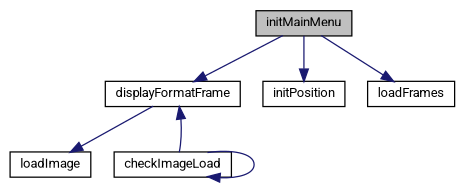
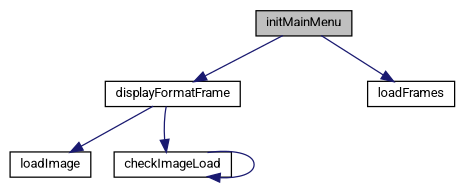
  digraph {
    fontname=Roboto
    rankdir=TB
    node [color=black fillcolor=white fontname=Roboto fontsize=10 shape=record style=filled]
    edge [color=midnightblue fontname=Roboto fontsize=10 labelfontname=Roboto labelfontsize=10 style=solid]
    n1 [fillcolor=grey75 fontcolor=black height=0.2 label=initMainMenu width=0.4]
    n2 [height=0.2 label=displayFormatFrame width=0.4]
-   n3 [height=0.2 label=initPosition width=0.4]
    n4 [height=0.2 label=loadFrames width=0.4]
    n5 [height=0.2 label=loadImage width=0.4]
    n6 [height=0.2 label=checkImageLoad width=0.4]
    n1 -> n2
-   n1 -> n3
    n1 -> n4
    n2 -> n5
-   n6 -> n2
+   n2 -> n6
    n6 -> n6
  }
